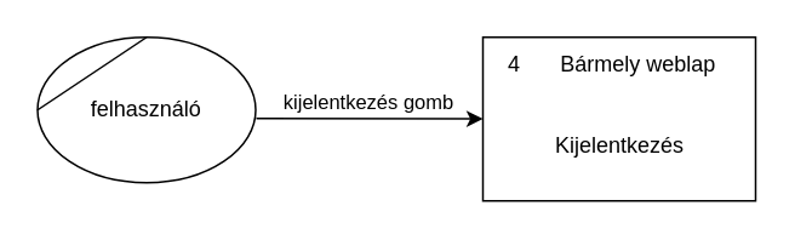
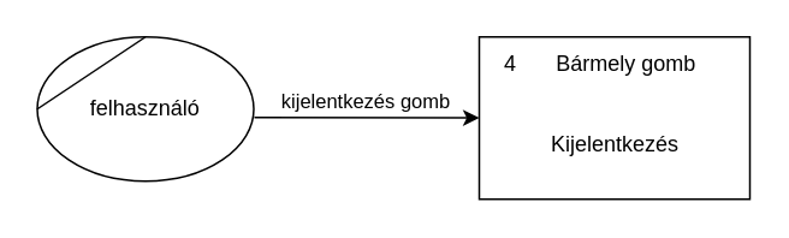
  <mxCell id="0" />
  <mxCell id="1" parent="0" />
  <mxCell id="2" value="felhasználó" style="shape=stencil(tZRtjoMgEIZPw98GJR6gYXfvQe10nZQCAbYft99RNKlW7GajiTGZeeXhnZGBCRka5YCVvGHig5VlwTm9Kb5NYhUc1DElr8qjOmhISojenuGGx9gz0DTgMbaq+GR8T9+0j5C1NYYgaE0YKU86wRQaWsvvCdZv/xhFjvgXiOB7kynLyq+/Y3fVNuBiI79j7OB+db/rgceOi61+3Grg4v9YISmTO9xCHlR9/vb2xxxnzYDW6AK8OfLTeZzO66ynzM5CnqyHBUsn1DqN9UITnWoH/kUY5Iu9PtVUzRY1jx4IGk22K9UioSs+44+uvFxl3bKX1nTZdE12iV8=);whiteSpace=wrap;html=1;" vertex="1" parent="1"><mxGeometry x="20" y="20" width="120" height="80" as="geometry" /></mxCell>
  <mxCell id="3" value="kijelentkezés gomb" style="endArrow=classic;html=1;rounded=0;verticalAlign=bottom;" edge="1" parent="1" target="4"><mxGeometry width="50" height="50" relative="1" as="geometry"><mxPoint x="140.33" y="64.71" as="sourcePoint" /><mxPoint x="260.33" y="64.71" as="targetPoint" /><mxPoint as="offset" /></mxGeometry></mxCell>
  <mxCell id="4" value="Kijelentkezés" style="html=1;dashed=0;whitespace=wrap;shape=mxgraph.dfd.process2;align=center;container=1;collapsible=0;spacingTop=30;" vertex="1" parent="1"><mxGeometry x="265" y="20" width="150" height="90" as="geometry" /></mxCell>
  <mxCell id="5" value="4" style="text;html=1;strokeColor=none;fillColor=none;align=center;verticalAlign=middle;whiteSpace=wrap;rounded=0;connectable=0;allowArrows=0;editable=1;movable=0;resizable=0;rotatable=0;deletable=0;locked=0;cloneable=0;" vertex="1" parent="4"><mxGeometry width="35" height="30" as="geometry" /></mxCell>
- <mxCell id="6" value="Bármely weblap" style="text;strokeColor=none;fillColor=none;align=left;verticalAlign=middle;whiteSpace=wrap;rounded=0;autosize=1;connectable=0;allowArrows=0;movable=0;resizable=0;rotatable=0;deletable=0;cloneable=0;spacingLeft=6;fontStyle=0;html=1;" vertex="1" parent="4"><mxGeometry x="35" width="110" height="30" as="geometry" /></mxCell>
+ <mxCell id="6" value="Bármely gomb" style="text;strokeColor=none;fillColor=none;align=left;verticalAlign=middle;whiteSpace=wrap;rounded=0;autosize=1;connectable=0;allowArrows=0;movable=0;resizable=0;rotatable=0;deletable=0;cloneable=0;spacingLeft=6;fontStyle=0;html=1;" vertex="1" parent="4"><mxGeometry x="35" width="110" height="30" as="geometry" /></mxCell>
